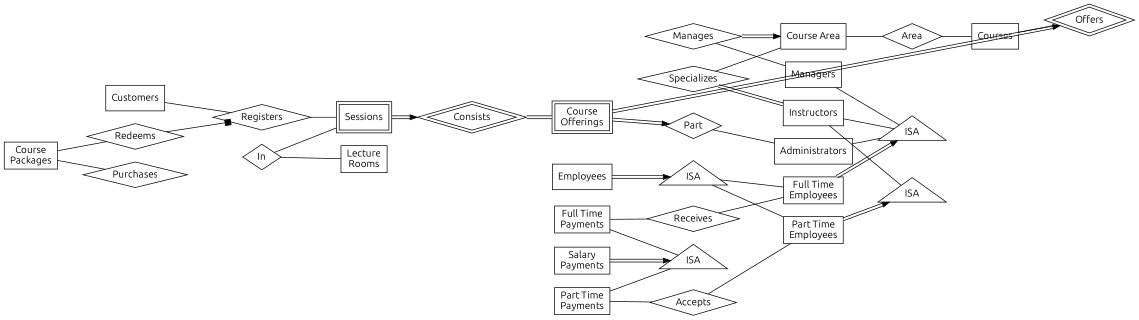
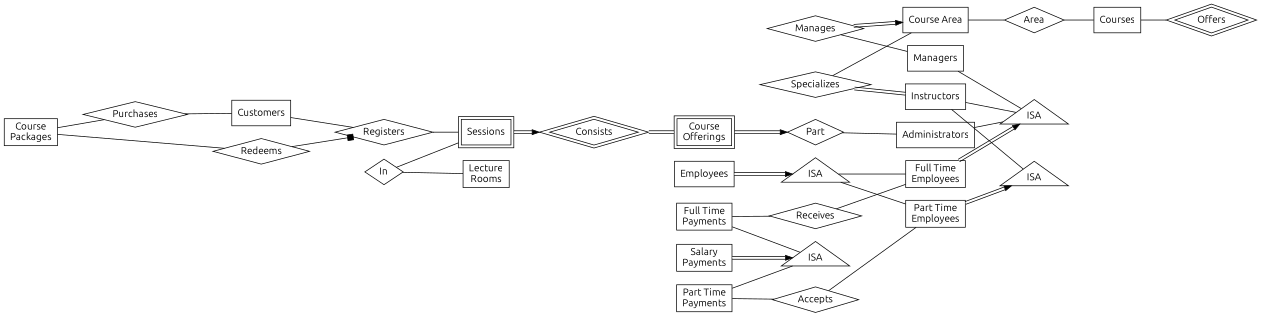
  digraph {
    fontname=Ubuntu
    newrank=true
    rankdir=LR
    splines=false
    node [fontname=Ubuntu shape=box]
    edge [dir=none fontname=Ubuntu]
    Offers [peripheries=2 shape=diamond]
    Courses
    n3 [label="Course\nOfferings" peripheries=2]
    n4 [label=Part shape=diamond]
    Administrators
    Consists [peripheries=2 shape=diamond]
    Sessions [peripheries=2]
    In [shape=diamond]
    n9 [label="Lecture\nRooms"]
    Registers [shape=diamond]
    Customers
    Purchases [shape=diamond]
    n13 [label="Course\nPackages"]
    Redeems [shape=diamond]
    n15 [label=ISA shape=triangle]
    Employees
    n17 [label="Full Time\nEmployees"]
    n18 [label="Part Time\nEmployees"]
    n19 [label=ISA shape=triangle]
    n20 [label=ISA shape=triangle]
    Instructors
    Managers
    Specializes [shape=diamond]
    n24 [label="Course Area"]
    n25 [label="Salary\nPayments"]
    n26 [label=ISA shape=triangle]
    n27 [label="Full Time\nPayments"]
    Receives [shape=diamond]
    n29 [label="Part Time\nPayments"]
    Accepts [shape=diamond]
    Area [shape=diamond]
    Manages [shape=diamond]
    Courses -> Offers
-   n3 -> Offers [color="black:white:black" dir=""]
    n3 -> n4 [color="black:white:black" dir=""]
    n4 -> Administrators
    Administrators -> n19
    Consists -> n3 [color="black:white:black"]
    Sessions -> Consists [color="black:white:black" dir=""]
    In -> Sessions
    In -> n9
    Registers -> Sessions
    Customers -> Registers
+   Purchases -> Customers
    n13 -> Purchases
    n13 -> Redeems
    Redeems -> Registers [arrowhead=box dir=""]
    n15 -> n17
    n15 -> n18
    Employees -> n15 [color="black:white:black" dir=""]
    n17 -> n19 [color="black:white:black" dir=""]
    n18 -> n20 [color="black:white:black" dir=""]
    Instructors -> n19
    Instructors -> n20
    Managers -> n19
    Specializes -> Instructors [color="black:white:black"]
    Specializes -> n24
    n24 -> Area
    n25 -> n26 [color="black:white:black" dir=""]
    n27 -> n26
    n27 -> Receives
    Receives -> n17
    n29 -> n26
    n29 -> Accepts
    Accepts -> n18
    Area -> Courses
    Manages -> Managers
    Manages -> n24 [color="black:white:black" dir=""]
  }
